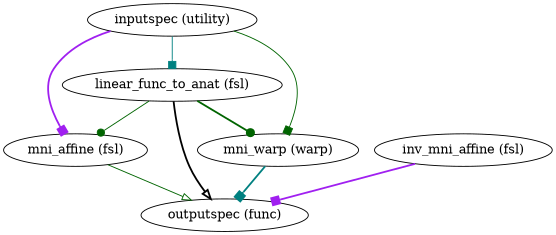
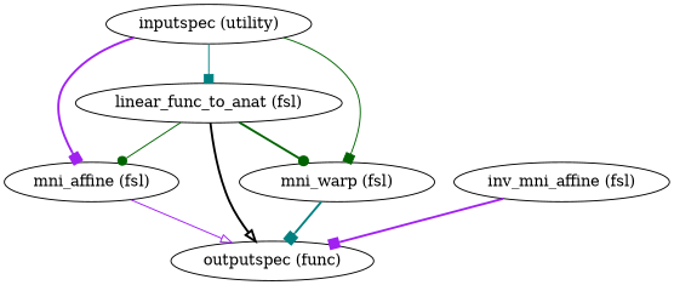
  strict digraph {
    edge [arrowhead=box color=darkgreen style=bold]
    "linear_func_to_anat (fsl)"
    "mni_affine (fsl)"
-   "mni_warp (fsl)" [label="mni_warp (warp)"]
+   "mni_warp (fsl)"
    n4 [label="outputspec (func)"]
    "inv_mni_affine (fsl)"
    "inputspec (utility)"
    "linear_func_to_anat (fsl)" -> "mni_affine (fsl)" [arrowhead=dot style=solid]
    "linear_func_to_anat (fsl)" -> "mni_warp (fsl)" [arrowhead=dot]
    "linear_func_to_anat (fsl)" -> n4 [arrowhead=onormal color=black]
-   "mni_affine (fsl)" -> n4 [arrowhead=onormal style=solid]
+   "mni_affine (fsl)" -> n4 [arrowhead=onormal color=purple style=solid]
    "mni_warp (fsl)" -> n4 [color=teal]
    "inv_mni_affine (fsl)" -> n4 [color=purple]
    "inputspec (utility)" -> "linear_func_to_anat (fsl)" [color=teal style=solid]
    "inputspec (utility)" -> "mni_affine (fsl)" [color=purple]
    "inputspec (utility)" -> "mni_warp (fsl)" [style=solid]
  }
